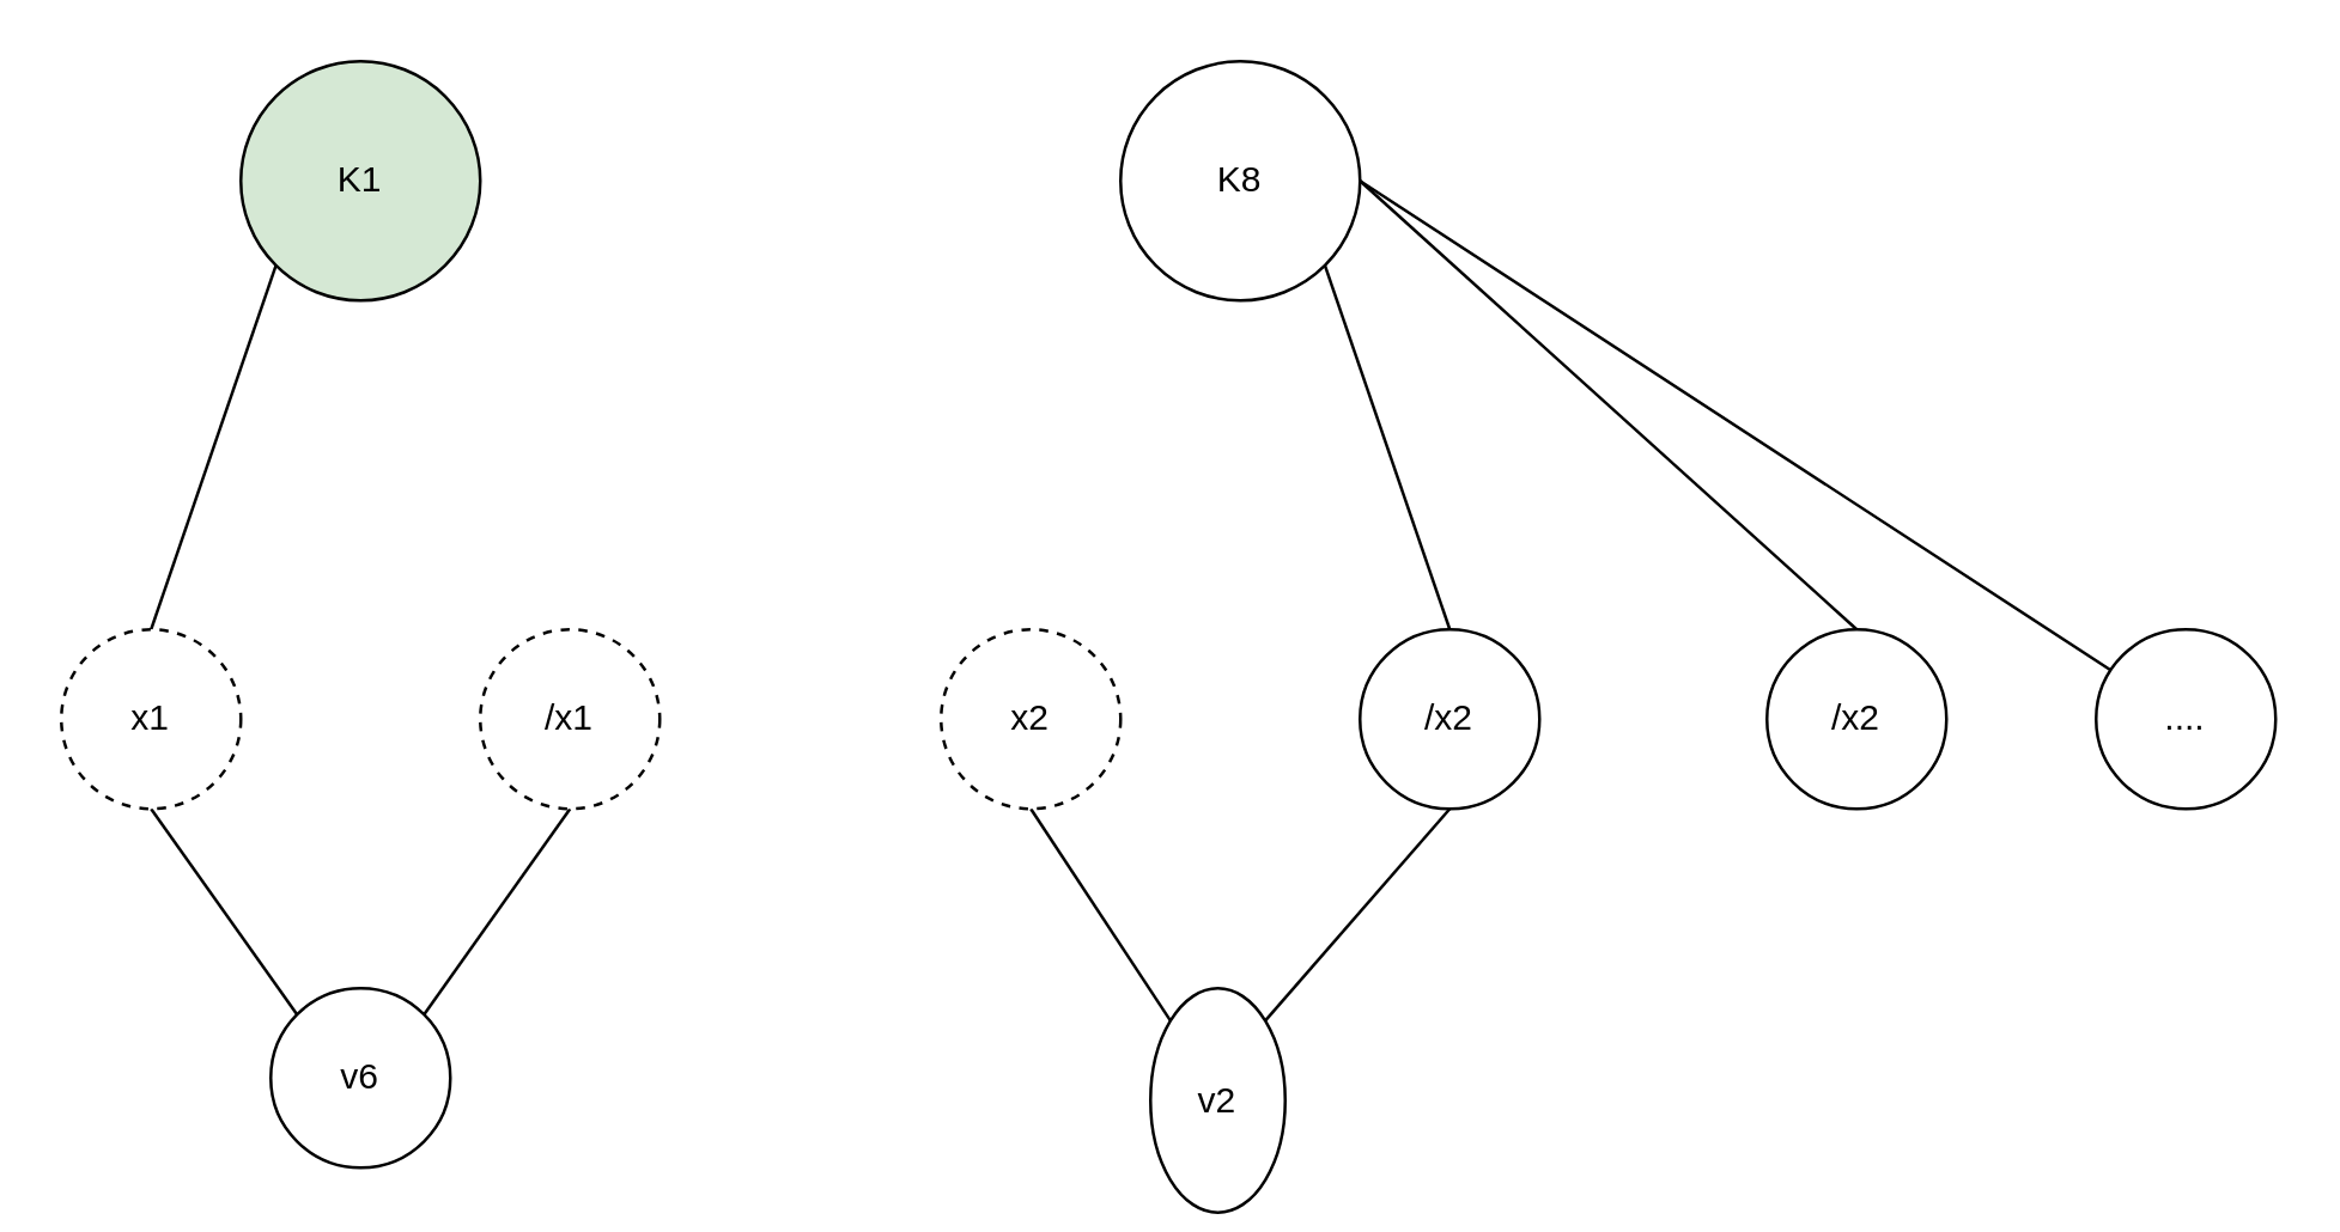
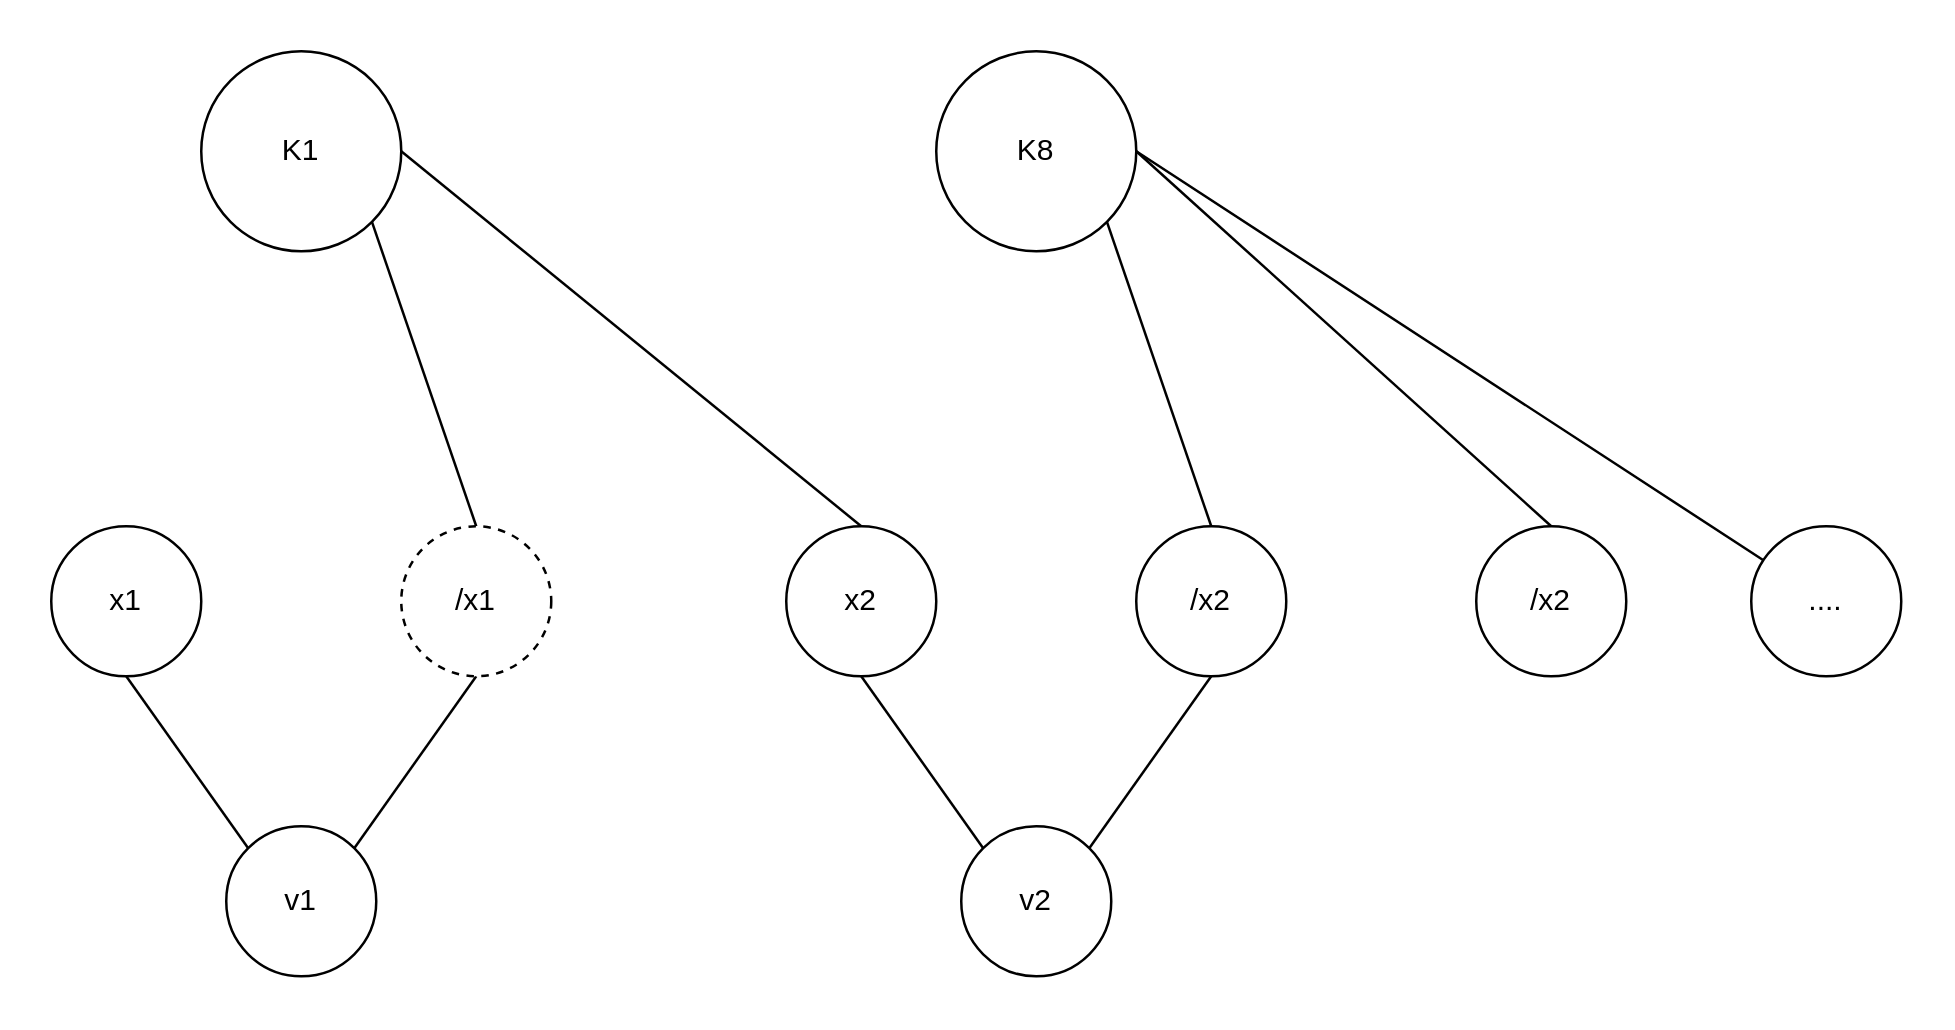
  <mxCell id="0" />
  <mxCell id="1" parent="0" />
- <mxCell id="2" style="edgeStyle=none;html=1;exitX=0;exitY=1;exitDx=0;exitDy=0;entryX=0.5;entryY=0;entryDx=0;entryDy=0;endArrow=none;endFill=0;" edge="1" parent="1" source="5" target="11"><mxGeometry relative="1" as="geometry" /></mxCell>
- <mxCell id="5" value="K1" style="ellipse;whiteSpace=wrap;html=1;aspect=fixed;fillColor=#d5e8d4;" vertex="1" parent="1"><mxGeometry x="80" y="20" width="80" height="80" as="geometry" /></mxCell>
+ <mxCell id="3" style="edgeStyle=none;html=1;exitX=1;exitY=1;exitDx=0;exitDy=0;entryX=0.5;entryY=0;entryDx=0;entryDy=0;endArrow=none;endFill=0;" edge="1" parent="1" source="5" target="13"><mxGeometry relative="1" as="geometry" /></mxCell>
+ <mxCell id="4" style="edgeStyle=none;html=1;exitX=1;exitY=0.5;exitDx=0;exitDy=0;entryX=0.5;entryY=0;entryDx=0;entryDy=0;endArrow=none;endFill=0;" edge="1" parent="1" source="5" target="15"><mxGeometry relative="1" as="geometry" /></mxCell>
+ <mxCell id="5" value="K1" style="ellipse;whiteSpace=wrap;html=1;aspect=fixed;" vertex="1" parent="1"><mxGeometry x="80" y="20" width="80" height="80" as="geometry" /></mxCell>
  <mxCell id="6" style="edgeStyle=none;html=1;exitX=1;exitY=1;exitDx=0;exitDy=0;entryX=0.5;entryY=0;entryDx=0;entryDy=0;endArrow=none;endFill=0;" edge="1" parent="1" source="9" target="17"><mxGeometry relative="1" as="geometry" /></mxCell>
  <mxCell id="7" style="edgeStyle=none;html=1;exitX=1;exitY=0.5;exitDx=0;exitDy=0;entryX=0.5;entryY=0;entryDx=0;entryDy=0;endArrow=none;endFill=0;" edge="1" parent="1" source="9" target="18"><mxGeometry relative="1" as="geometry" /></mxCell>
  <mxCell id="8" style="edgeStyle=none;html=1;exitX=1;exitY=0.5;exitDx=0;exitDy=0;endArrow=none;endFill=0;" edge="1" parent="1" source="9" target="19"><mxGeometry relative="1" as="geometry"><mxPoint x="720" y="210" as="targetPoint" /></mxGeometry></mxCell>
  <mxCell id="9" value="K8" style="ellipse;whiteSpace=wrap;html=1;aspect=fixed;" vertex="1" parent="1"><mxGeometry x="374" y="20" width="80" height="80" as="geometry" /></mxCell>
  <mxCell id="10" style="edgeStyle=none;html=1;exitX=0.5;exitY=1;exitDx=0;exitDy=0;entryX=0;entryY=0;entryDx=0;entryDy=0;endArrow=none;endFill=0;" edge="1" parent="1" source="11" target="20"><mxGeometry relative="1" as="geometry" /></mxCell>
- <mxCell id="11" value="x1" style="ellipse;whiteSpace=wrap;html=1;aspect=fixed;dashed=1;" vertex="1" parent="1"><mxGeometry x="20" y="210" width="60" height="60" as="geometry" /></mxCell>
+ <mxCell id="11" value="x1" style="ellipse;whiteSpace=wrap;html=1;aspect=fixed;" vertex="1" parent="1"><mxGeometry x="20" y="210" width="60" height="60" as="geometry" /></mxCell>
  <mxCell id="12" style="edgeStyle=none;html=1;exitX=0.5;exitY=1;exitDx=0;exitDy=0;entryX=1;entryY=0;entryDx=0;entryDy=0;endArrow=none;endFill=0;" edge="1" parent="1" source="13" target="20"><mxGeometry relative="1" as="geometry" /></mxCell>
  <mxCell id="13" value="/x1" style="ellipse;whiteSpace=wrap;html=1;aspect=fixed;dashed=1;" vertex="1" parent="1"><mxGeometry x="160" y="210" width="60" height="60" as="geometry" /></mxCell>
  <mxCell id="14" style="edgeStyle=none;html=1;exitX=0.5;exitY=1;exitDx=0;exitDy=0;entryX=0;entryY=0;entryDx=0;entryDy=0;endArrow=none;endFill=0;" edge="1" parent="1" source="15" target="21"><mxGeometry relative="1" as="geometry" /></mxCell>
- <mxCell id="15" value="x2" style="ellipse;whiteSpace=wrap;html=1;aspect=fixed;dashed=1;" vertex="1" parent="1"><mxGeometry x="314" y="210" width="60" height="60" as="geometry" /></mxCell>
+ <mxCell id="15" value="x2" style="ellipse;whiteSpace=wrap;html=1;aspect=fixed;" vertex="1" parent="1"><mxGeometry x="314" y="210" width="60" height="60" as="geometry" /></mxCell>
  <mxCell id="16" style="edgeStyle=none;html=1;exitX=0.5;exitY=1;exitDx=0;exitDy=0;entryX=1;entryY=0;entryDx=0;entryDy=0;endArrow=none;endFill=0;" edge="1" parent="1" source="17" target="21"><mxGeometry relative="1" as="geometry" /></mxCell>
  <mxCell id="17" value="/x2" style="ellipse;whiteSpace=wrap;html=1;aspect=fixed;" vertex="1" parent="1"><mxGeometry x="454" y="210" width="60" height="60" as="geometry" /></mxCell>
  <mxCell id="18" value="/x2" style="ellipse;whiteSpace=wrap;html=1;aspect=fixed;" vertex="1" parent="1"><mxGeometry x="590" y="210" width="60" height="60" as="geometry" /></mxCell>
  <mxCell id="19" value="...." style="ellipse;whiteSpace=wrap;html=1;aspect=fixed;" vertex="1" parent="1"><mxGeometry x="700" y="210" width="60" height="60" as="geometry" /></mxCell>
- <mxCell id="20" value="v6" style="ellipse;whiteSpace=wrap;html=1;aspect=fixed;" vertex="1" parent="1"><mxGeometry x="90" y="330" width="60" height="60" as="geometry" /></mxCell>
- <mxCell id="21" value="v2" style="ellipse;whiteSpace=wrap;html=1;aspect=fixed;" vertex="1" parent="1"><mxGeometry x="384" y="330" width="45" height="75" as="geometry" /></mxCell>
+ <mxCell id="20" value="v1" style="ellipse;whiteSpace=wrap;html=1;aspect=fixed;" vertex="1" parent="1"><mxGeometry x="90" y="330" width="60" height="60" as="geometry" /></mxCell>
+ <mxCell id="21" value="v2" style="ellipse;whiteSpace=wrap;html=1;aspect=fixed;" vertex="1" parent="1"><mxGeometry x="384" y="330" width="60" height="60" as="geometry" /></mxCell>
